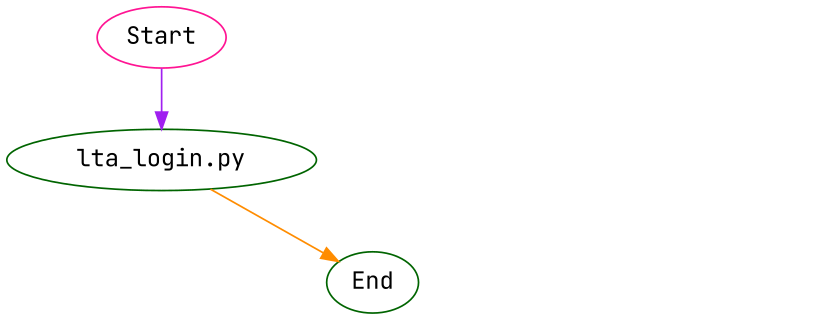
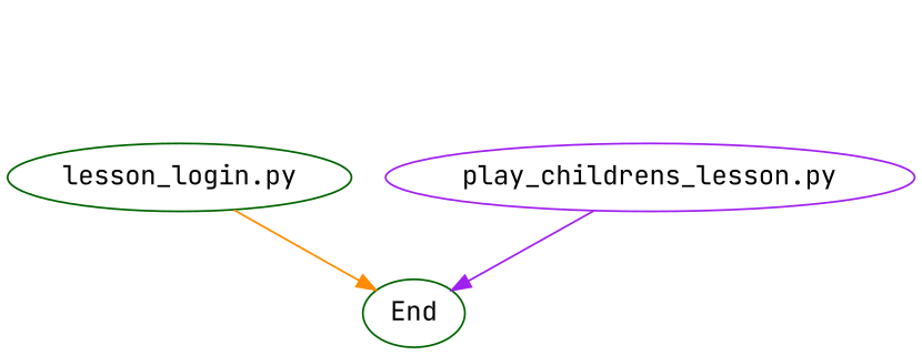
  digraph {
    fontname="JetBrains Mono"
    node [color=darkgreen fontname="JetBrains Mono"]
    edge [color=purple fontname="JetBrains Mono"]
-   n1 [color=deeppink label=Start]
-   n2 [label="lta_login.py"]
+   n2 [label="lesson_login.py"]
    n3 [label=End]
-   n1 -> n2
+   n4 [color=purple label="play_childrens_lesson.py"]
    n2 -> n3 [color=darkorange]
+   n4 -> n3
  }
